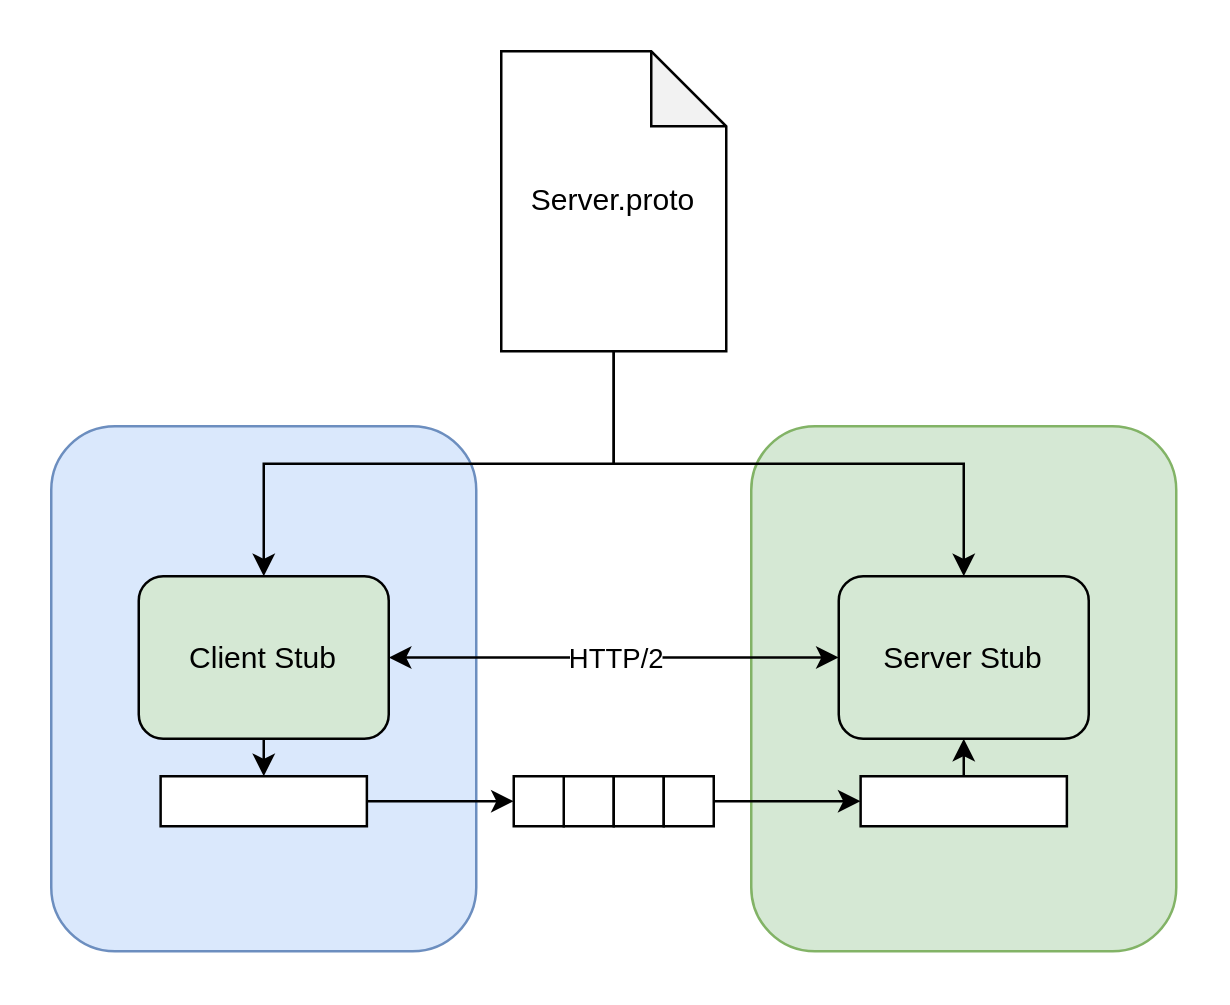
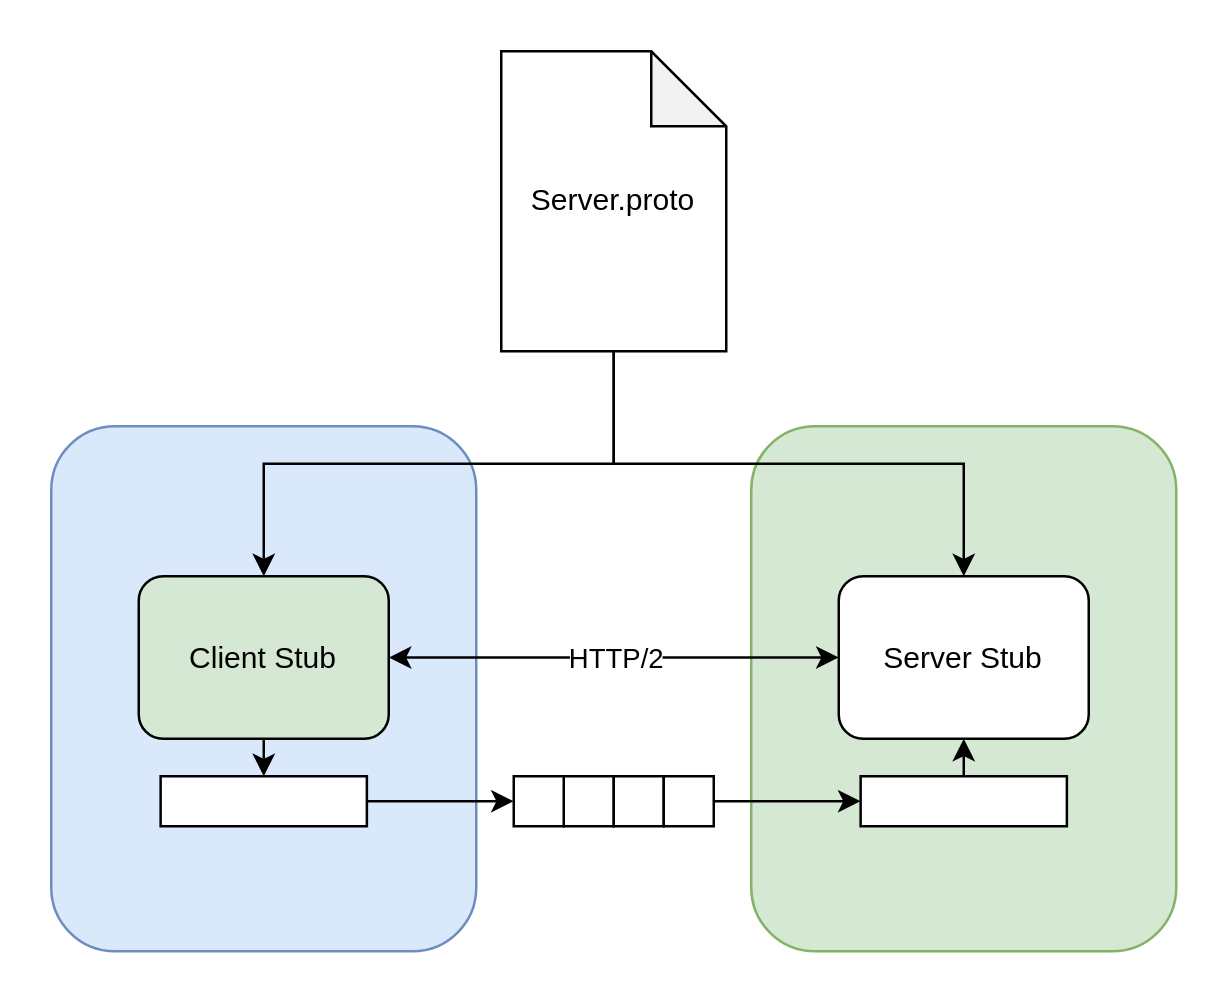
  <mxCell id="0" />
  <mxCell id="1" parent="0" />
  <mxCell id="2" value="" style="rounded=1;whiteSpace=wrap;html=1;fillColor=#dae8fc;strokeColor=#6c8ebf;" vertex="1" parent="1"><mxGeometry x="20" y="170" width="170" height="210" as="geometry" /></mxCell>
  <mxCell id="3" style="edgeStyle=orthogonalEdgeStyle;rounded=0;orthogonalLoop=1;jettySize=auto;html=1;exitX=0.5;exitY=1;exitDx=0;exitDy=0;entryX=0.5;entryY=0;entryDx=0;entryDy=0;" edge="1" parent="1" source="4" target="17"><mxGeometry relative="1" as="geometry" /></mxCell>
  <mxCell id="4" value="Client Stub" style="rounded=1;whiteSpace=wrap;html=1;fillColor=#d5e8d4;" vertex="1" parent="1"><mxGeometry x="55" y="230" width="100" height="65" as="geometry" /></mxCell>
  <mxCell id="5" value="" style="rounded=1;whiteSpace=wrap;html=1;fillColor=#d5e8d4;strokeColor=#82b366;" vertex="1" parent="1"><mxGeometry x="300" y="170" width="170" height="210" as="geometry" /></mxCell>
- <mxCell id="6" value="Server Stub" style="rounded=1;whiteSpace=wrap;html=1;fillColor=#d5e8d4;" vertex="1" parent="1"><mxGeometry x="335" y="230" width="100" height="65" as="geometry" /></mxCell>
+ <mxCell id="6" value="Server Stub" style="rounded=1;whiteSpace=wrap;html=1;" vertex="1" parent="1"><mxGeometry x="335" y="230" width="100" height="65" as="geometry" /></mxCell>
  <mxCell id="7" style="edgeStyle=orthogonalEdgeStyle;rounded=0;orthogonalLoop=1;jettySize=auto;html=1;exitX=0.5;exitY=1;exitDx=0;exitDy=0;exitPerimeter=0;entryX=0.5;entryY=0;entryDx=0;entryDy=0;" edge="1" parent="1" source="9" target="4"><mxGeometry relative="1" as="geometry" /></mxCell>
  <mxCell id="8" style="edgeStyle=orthogonalEdgeStyle;rounded=0;orthogonalLoop=1;jettySize=auto;html=1;exitX=0.5;exitY=1;exitDx=0;exitDy=0;exitPerimeter=0;entryX=0.5;entryY=0;entryDx=0;entryDy=0;" edge="1" parent="1" source="9" target="6"><mxGeometry relative="1" as="geometry" /></mxCell>
  <mxCell id="9" value="Server.proto" style="shape=note;whiteSpace=wrap;html=1;backgroundOutline=1;darkOpacity=0.05;" vertex="1" parent="1"><mxGeometry x="200" y="20" width="90" height="120" as="geometry" /></mxCell>
  <mxCell id="10" value="" style="endArrow=classic;startArrow=classic;html=1;rounded=0;exitX=1;exitY=0.5;exitDx=0;exitDy=0;entryX=0;entryY=0.5;entryDx=0;entryDy=0;" edge="1" parent="1" source="4" target="6"><mxGeometry width="50" height="50" relative="1" as="geometry"><mxPoint x="230" y="260" as="sourcePoint" /><mxPoint x="280" y="210" as="targetPoint" /></mxGeometry></mxCell>
  <mxCell id="11" value="HTTP/2" style="edgeLabel;html=1;align=center;verticalAlign=middle;resizable=0;points=[];" vertex="1" connectable="0" parent="10"><mxGeometry x="0.001" relative="1" as="geometry"><mxPoint as="offset" /></mxGeometry></mxCell>
  <mxCell id="12" value="" style="rounded=0;whiteSpace=wrap;html=1;" vertex="1" parent="1"><mxGeometry x="225" y="310" width="20" height="20" as="geometry" /></mxCell>
  <mxCell id="13" value="" style="rounded=0;whiteSpace=wrap;html=1;" vertex="1" parent="1"><mxGeometry x="245" y="310" width="20" height="20" as="geometry" /></mxCell>
  <mxCell id="14" style="edgeStyle=orthogonalEdgeStyle;rounded=0;orthogonalLoop=1;jettySize=auto;html=1;exitX=1;exitY=0.5;exitDx=0;exitDy=0;entryX=0;entryY=0.5;entryDx=0;entryDy=0;" edge="1" parent="1" source="15" target="20"><mxGeometry relative="1" as="geometry" /></mxCell>
  <mxCell id="15" value="" style="rounded=0;whiteSpace=wrap;html=1;" vertex="1" parent="1"><mxGeometry x="265" y="310" width="20" height="20" as="geometry" /></mxCell>
  <mxCell id="16" style="edgeStyle=orthogonalEdgeStyle;rounded=0;orthogonalLoop=1;jettySize=auto;html=1;exitX=1;exitY=0.5;exitDx=0;exitDy=0;entryX=0;entryY=0.5;entryDx=0;entryDy=0;" edge="1" parent="1" source="17" target="18"><mxGeometry relative="1" as="geometry" /></mxCell>
  <mxCell id="17" value="" style="rounded=0;whiteSpace=wrap;html=1;" vertex="1" parent="1"><mxGeometry x="63.75" y="310" width="82.5" height="20" as="geometry" /></mxCell>
  <mxCell id="18" value="" style="rounded=0;whiteSpace=wrap;html=1;" vertex="1" parent="1"><mxGeometry x="205" y="310" width="20" height="20" as="geometry" /></mxCell>
  <mxCell id="19" style="edgeStyle=orthogonalEdgeStyle;rounded=0;orthogonalLoop=1;jettySize=auto;html=1;exitX=0.5;exitY=0;exitDx=0;exitDy=0;entryX=0.5;entryY=1;entryDx=0;entryDy=0;" edge="1" parent="1" source="20" target="6"><mxGeometry relative="1" as="geometry" /></mxCell>
  <mxCell id="20" value="" style="rounded=0;whiteSpace=wrap;html=1;" vertex="1" parent="1"><mxGeometry x="343.75" y="310" width="82.5" height="20" as="geometry" /></mxCell>
